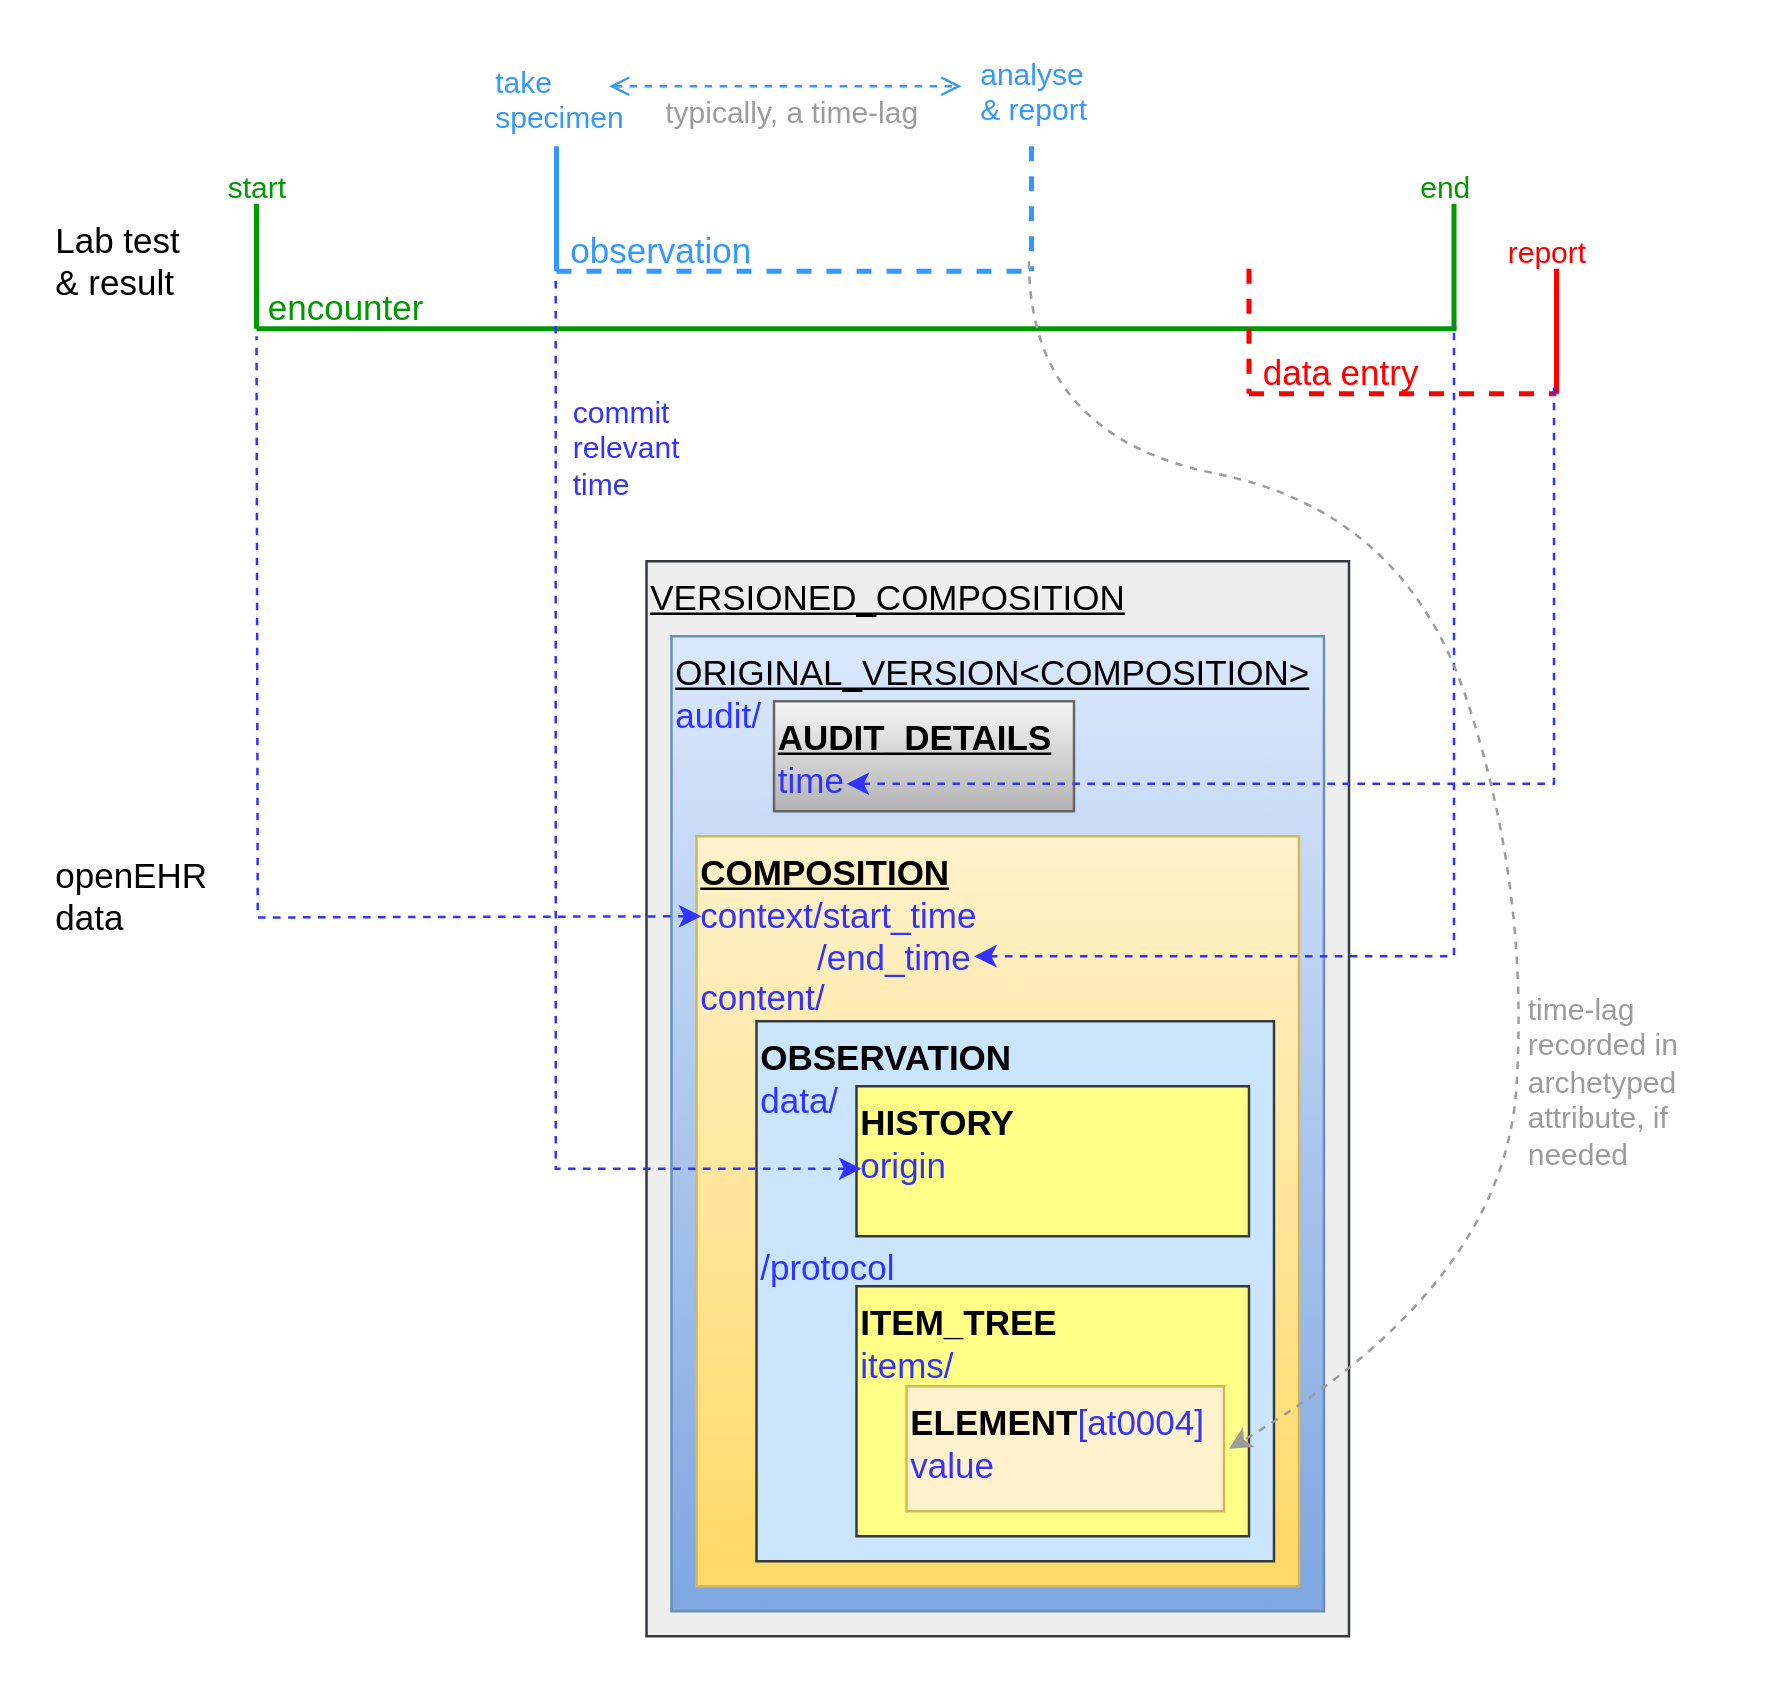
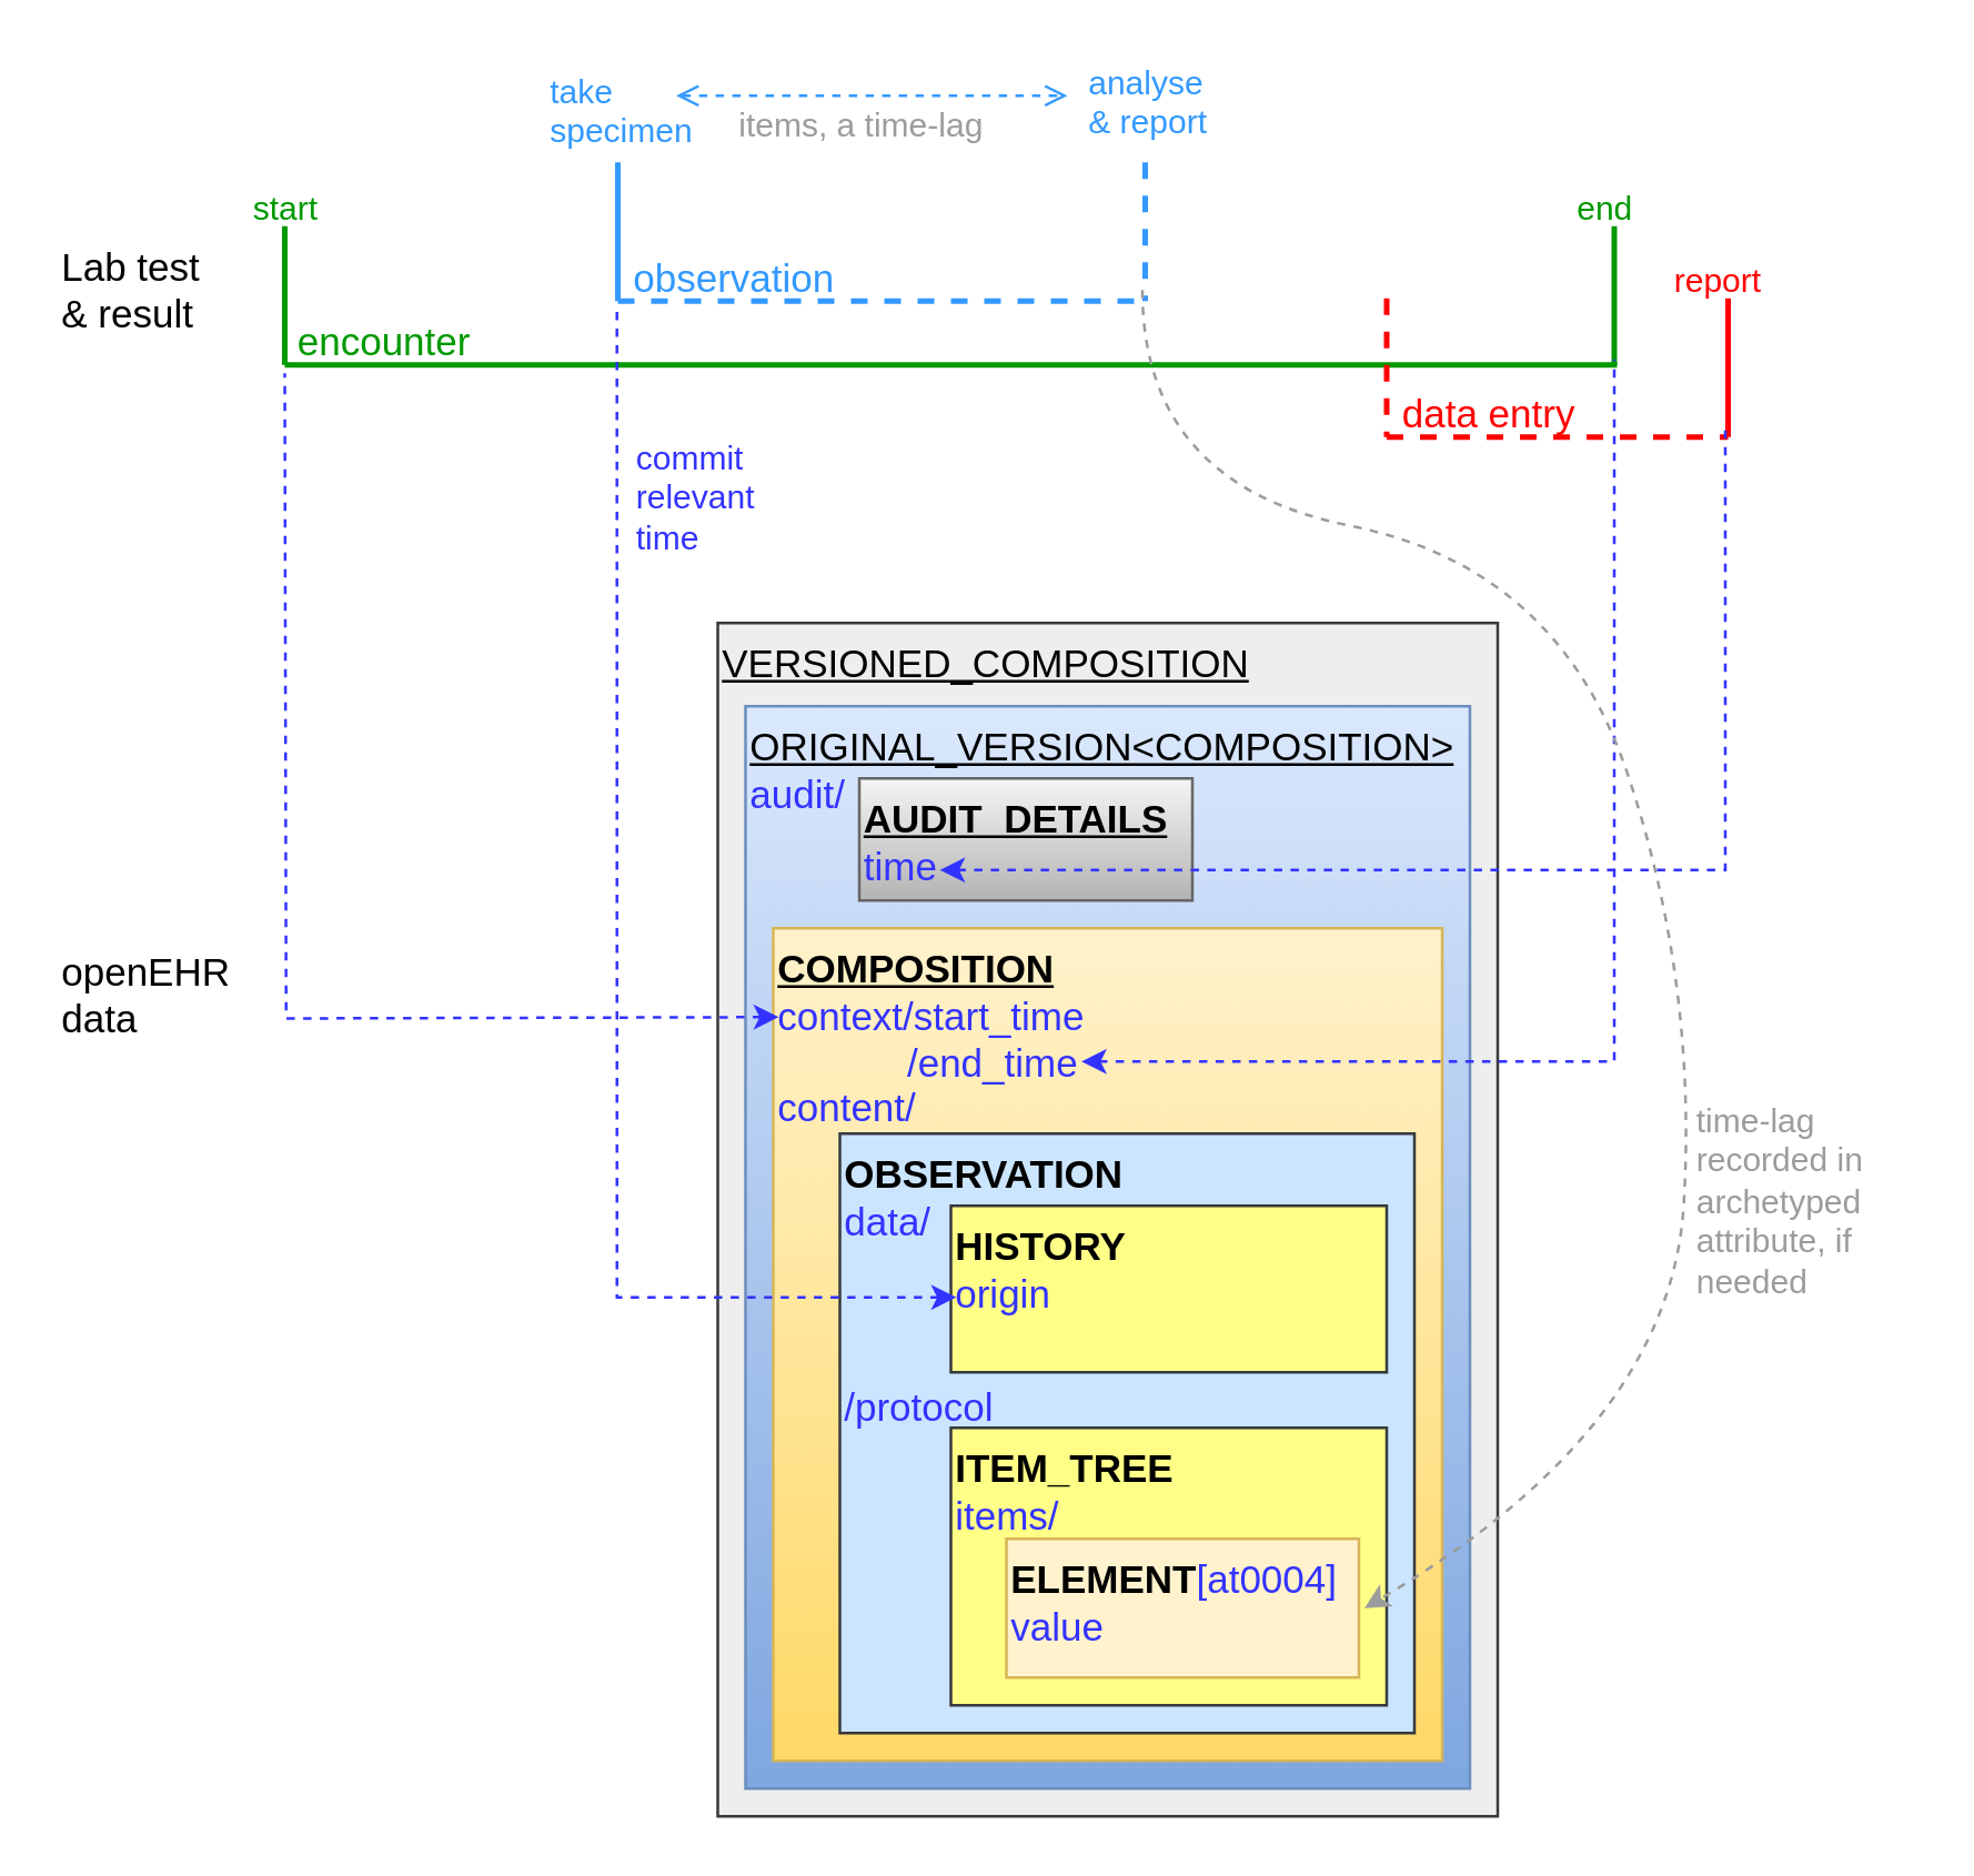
  <mxCell id="0" />
  <mxCell id="1" parent="0" />
  <mxCell id="2" value="&lt;u&gt;&lt;span&gt;VERSIONED_COMPOSITION&lt;/span&gt;&lt;/u&gt;&lt;br&gt;" style="rounded=0;whiteSpace=wrap;html=1;fontSize=14;verticalAlign=top;align=left;fillColor=#eeeeee;strokeColor=#36393d;fontStyle=0" parent="1" vertex="1"><mxGeometry x="258" y="224" width="281" height="430" as="geometry" /></mxCell>
  <mxCell id="3" value="" style="endArrow=none;html=1;strokeColor=#009900;strokeWidth=2;" parent="1" edge="1"><mxGeometry width="50" height="50" relative="1" as="geometry"><mxPoint x="102" y="131" as="sourcePoint" /><mxPoint x="582" y="131" as="targetPoint" /></mxGeometry></mxCell>
  <mxCell id="4" value="" style="endArrow=none;html=1;strokeColor=#009900;strokeWidth=2;" parent="1" edge="1"><mxGeometry width="50" height="50" relative="1" as="geometry"><mxPoint x="102" y="81" as="sourcePoint" /><mxPoint x="102" y="131" as="targetPoint" /></mxGeometry></mxCell>
  <mxCell id="5" value="" style="endArrow=none;html=1;strokeColor=#009900;strokeWidth=2;" parent="1" edge="1"><mxGeometry width="50" height="50" relative="1" as="geometry"><mxPoint x="581" y="81" as="sourcePoint" /><mxPoint x="581" y="131" as="targetPoint" /></mxGeometry></mxCell>
  <mxCell id="6" value="" style="endArrow=none;html=1;strokeColor=#3399FF;dashed=1;strokeWidth=2;" parent="1" edge="1"><mxGeometry width="50" height="50" relative="1" as="geometry"><mxPoint x="222" y="108" as="sourcePoint" /><mxPoint x="412" y="108" as="targetPoint" /></mxGeometry></mxCell>
  <mxCell id="7" value="" style="endArrow=none;html=1;strokeColor=#3399FF;strokeWidth=2;" parent="1" edge="1"><mxGeometry width="50" height="50" relative="1" as="geometry"><mxPoint x="222" y="58" as="sourcePoint" /><mxPoint x="222" y="108" as="targetPoint" /></mxGeometry></mxCell>
  <mxCell id="8" value="" style="endArrow=none;html=1;strokeColor=#3399FF;dashed=1;strokeWidth=2;" parent="1" edge="1"><mxGeometry width="50" height="50" relative="1" as="geometry"><mxPoint x="412" y="58" as="sourcePoint" /><mxPoint x="412" y="108" as="targetPoint" /><Array as="points"><mxPoint x="412" y="88" /></Array></mxGeometry></mxCell>
  <mxCell id="9" value="encounter" style="text;html=1;resizable=0;points=[];autosize=1;align=left;verticalAlign=top;spacingTop=-4;fontColor=#009900;fontSize=14;" parent="1" vertex="1"><mxGeometry x="105" y="112" width="70" height="20" as="geometry" /></mxCell>
  <mxCell id="10" value="observation" style="text;html=1;resizable=0;points=[];autosize=1;align=left;verticalAlign=top;spacingTop=-4;fontColor=#3399FF;fontSize=14;" parent="1" vertex="1"><mxGeometry x="226" y="89" width="80" height="20" as="geometry" /></mxCell>
  <mxCell id="11" value="start" style="text;html=1;resizable=0;points=[];autosize=1;align=left;verticalAlign=top;spacingTop=-4;fontColor=#009900;" parent="1" vertex="1"><mxGeometry x="89" y="65" width="40" height="20" as="geometry" /></mxCell>
  <mxCell id="12" value="end" style="text;html=1;resizable=0;points=[];autosize=1;align=left;verticalAlign=top;spacingTop=-4;fontColor=#009900;" parent="1" vertex="1"><mxGeometry x="566" y="65" width="40" height="20" as="geometry" /></mxCell>
  <mxCell id="13" style="edgeStyle=orthogonalEdgeStyle;rounded=0;orthogonalLoop=1;jettySize=auto;html=1;entryX=0.01;entryY=0.525;entryDx=0;entryDy=0;entryPerimeter=0;dashed=1;startArrow=open;startFill=0;endArrow=open;endFill=0;strokeColor=#3399FF;strokeWidth=1;fontSize=14;fontColor=#000000;" parent="1" edge="1"><mxGeometry relative="1" as="geometry"><mxPoint x="243" y="34" as="sourcePoint" /><mxPoint x="384" y="34" as="targetPoint" /></mxGeometry></mxCell>
  <mxCell id="14" value="take &lt;br&gt;specimen" style="text;html=1;resizable=0;points=[];autosize=1;align=left;verticalAlign=top;spacingTop=-4;fontColor=#3399FF;" parent="1" vertex="1"><mxGeometry x="196" y="23" width="70" height="30" as="geometry" /></mxCell>
  <mxCell id="15" value="analyse&lt;br&gt;&amp;amp; report" style="text;html=1;resizable=0;points=[];autosize=1;align=left;verticalAlign=top;spacingTop=-4;fontColor=#3399FF;" parent="1" vertex="1"><mxGeometry x="390" y="20" width="60" height="30" as="geometry" /></mxCell>
  <mxCell id="16" value="" style="endArrow=none;html=1;strokeColor=#FF0000;strokeWidth=2;dashed=1;" parent="1" edge="1"><mxGeometry width="50" height="50" relative="1" as="geometry"><mxPoint x="499" y="157" as="sourcePoint" /><mxPoint x="622" y="157" as="targetPoint" /></mxGeometry></mxCell>
  <mxCell id="17" value="" style="endArrow=none;html=1;strokeColor=#FF0000;strokeWidth=2;dashed=1;" parent="1" edge="1"><mxGeometry width="50" height="50" relative="1" as="geometry"><mxPoint x="499" y="107" as="sourcePoint" /><mxPoint x="499" y="157" as="targetPoint" /></mxGeometry></mxCell>
  <mxCell id="18" value="" style="endArrow=none;html=1;strokeColor=#FF0000;strokeWidth=2;" parent="1" edge="1"><mxGeometry width="50" height="50" relative="1" as="geometry"><mxPoint x="622" y="107" as="sourcePoint" /><mxPoint x="622" y="157" as="targetPoint" /><Array as="points"><mxPoint x="622" y="137" /></Array></mxGeometry></mxCell>
  <mxCell id="19" value="data entry" style="text;html=1;resizable=0;points=[];autosize=1;align=left;verticalAlign=top;spacingTop=-4;fontColor=#FF0000;fontSize=14;dashed=1;" parent="1" vertex="1"><mxGeometry x="503" y="138" width="80" height="20" as="geometry" /></mxCell>
  <mxCell id="20" value="report" style="text;html=1;resizable=0;points=[];autosize=1;align=left;verticalAlign=top;spacingTop=-4;fontColor=#FF0000;" parent="1" vertex="1"><mxGeometry x="601" y="91" width="50" height="20" as="geometry" /></mxCell>
  <mxCell id="21" value="&lt;span&gt;&lt;u&gt;ORIGINAL_VERSION&amp;lt;COMPOSITION&amp;gt;&lt;/u&gt;&lt;/span&gt;&lt;br&gt;&lt;font color=&quot;#3333ff&quot;&gt;audit/&lt;/font&gt;" style="rounded=0;whiteSpace=wrap;html=1;fontSize=14;verticalAlign=top;align=left;fillColor=#dae8fc;strokeColor=#6c8ebf;gradientColor=#7ea6e0;fontStyle=0" parent="1" vertex="1"><mxGeometry x="268" y="254" width="261" height="390" as="geometry" /></mxCell>
  <mxCell id="22" value="&lt;u style=&quot;font-weight: bold&quot;&gt;COMPOSITION&lt;br&gt;&lt;/u&gt;&lt;font color=&quot;#3333ff&quot;&gt;context/start_time&lt;br&gt;&amp;nbsp; &amp;nbsp; &amp;nbsp; &amp;nbsp; &amp;nbsp; &amp;nbsp; /end_time&lt;br&gt;content/&amp;nbsp;&lt;br&gt;&lt;/font&gt;" style="rounded=0;whiteSpace=wrap;html=1;fontSize=14;verticalAlign=top;align=left;fillColor=#fff2cc;strokeColor=#d6b656;gradientColor=#ffd966;" parent="1" vertex="1"><mxGeometry x="278" y="334" width="241" height="300" as="geometry" /></mxCell>
  <mxCell id="23" value="&lt;u&gt;AUDIT_DETAILS&lt;/u&gt;&lt;br&gt;&lt;span style=&quot;font-weight: normal&quot;&gt;&lt;font color=&quot;#3333ff&quot;&gt;time&lt;/font&gt;&lt;/span&gt;" style="rounded=0;whiteSpace=wrap;html=1;fontSize=14;verticalAlign=top;align=left;fillColor=#f5f5f5;strokeColor=#666666;gradientColor=#b3b3b3;fontStyle=1" parent="1" vertex="1"><mxGeometry x="309" y="280" width="120" height="44" as="geometry" /></mxCell>
  <mxCell id="24" value="&lt;b&gt;OBSERVATION&lt;/b&gt;&lt;br&gt;&lt;font color=&quot;#3333ff&quot;&gt;data/&lt;br&gt;&lt;br&gt;&lt;br&gt;&lt;br&gt;/protocol&lt;br&gt;&lt;br&gt;&lt;/font&gt;" style="rounded=0;whiteSpace=wrap;html=1;fontSize=14;verticalAlign=top;align=left;fillColor=#cce5ff;strokeColor=#36393d;" parent="1" vertex="1"><mxGeometry x="302" y="408" width="207" height="216" as="geometry" /></mxCell>
  <mxCell id="25" value="&lt;b&gt;HISTORY&lt;/b&gt;&lt;br&gt;&lt;font color=&quot;#3333ff&quot;&gt;origin&lt;/font&gt;" style="rounded=0;whiteSpace=wrap;html=1;fontSize=14;verticalAlign=top;align=left;fillColor=#ffff88;strokeColor=#36393d;" parent="1" vertex="1"><mxGeometry x="342" y="434" width="157" height="60" as="geometry" /></mxCell>
  <mxCell id="26" value="Lab test &lt;br&gt;&amp;amp; result" style="text;html=1;resizable=0;points=[];autosize=1;align=left;verticalAlign=top;spacingTop=-4;fontSize=14;fontColor=#000000;" parent="1" vertex="1"><mxGeometry x="20" y="85" width="70" height="40" as="geometry" /></mxCell>
  <mxCell id="27" value="openEHR&lt;br&gt;data" style="text;html=1;resizable=0;points=[];autosize=1;align=left;verticalAlign=top;spacingTop=-4;fontSize=14;fontColor=#000000;" parent="1" vertex="1"><mxGeometry x="20" y="339" width="80" height="40" as="geometry" /></mxCell>
  <mxCell id="28" style="edgeStyle=orthogonalEdgeStyle;rounded=0;orthogonalLoop=1;jettySize=auto;html=1;entryX=-0.029;entryY=1.125;entryDx=0;entryDy=0;entryPerimeter=0;strokeColor=#3333FF;strokeWidth=1;fontSize=14;fontColor=#000000;exitX=0.012;exitY=0.169;exitDx=0;exitDy=0;exitPerimeter=0;dashed=1;endArrow=none;endFill=0;startArrow=classic;startFill=1;" parent="1" edge="1"><mxGeometry relative="1" as="geometry"><mxPoint x="280" y="366" as="sourcePoint" /><mxPoint x="102" y="134" as="targetPoint" /></mxGeometry></mxCell>
  <mxCell id="29" style="edgeStyle=orthogonalEdgeStyle;rounded=0;orthogonalLoop=1;jettySize=auto;html=1;strokeColor=#3333FF;strokeWidth=1;fontSize=14;fontColor=#000000;dashed=1;endArrow=none;endFill=0;startArrow=classic;startFill=1;" parent="1" edge="1"><mxGeometry relative="1" as="geometry"><mxPoint x="389" y="382" as="sourcePoint" /><mxPoint x="581" y="129" as="targetPoint" /><Array as="points"><mxPoint x="581" y="382" /></Array></mxGeometry></mxCell>
  <mxCell id="30" style="edgeStyle=orthogonalEdgeStyle;rounded=0;orthogonalLoop=1;jettySize=auto;html=1;strokeColor=#3333FF;strokeWidth=1;fontSize=14;fontColor=#000000;dashed=1;endArrow=none;endFill=0;startArrow=classic;startFill=1;" parent="1" edge="1"><mxGeometry relative="1" as="geometry"><mxPoint x="338" y="313" as="sourcePoint" /><mxPoint x="621" y="154" as="targetPoint" /><Array as="points"><mxPoint x="621" y="313" /></Array></mxGeometry></mxCell>
  <mxCell id="31" style="edgeStyle=orthogonalEdgeStyle;rounded=0;orthogonalLoop=1;jettySize=auto;html=1;strokeColor=#3333FF;strokeWidth=1;fontSize=14;fontColor=#000000;exitX=0;exitY=0.75;exitDx=0;exitDy=0;dashed=1;endArrow=none;endFill=0;startArrow=classic;startFill=1;entryX=-0.054;entryY=1.043;entryDx=0;entryDy=0;entryPerimeter=0;" parent="1" target="10" edge="1"><mxGeometry relative="1" as="geometry"><mxPoint x="344" y="467" as="sourcePoint" /><mxPoint x="199" y="105" as="targetPoint" /><Array as="points"><mxPoint x="221" y="467" /></Array></mxGeometry></mxCell>
  <mxCell id="32" value="&lt;b&gt;ITEM_TREE&lt;/b&gt;&lt;br&gt;&lt;font color=&quot;#3333ff&quot;&gt;items/&lt;/font&gt;" style="rounded=0;whiteSpace=wrap;html=1;fontSize=14;verticalAlign=top;align=left;fillColor=#ffff88;strokeColor=#36393d;" parent="1" vertex="1"><mxGeometry x="342" y="514" width="157" height="100" as="geometry" /></mxCell>
  <mxCell id="33" value="&lt;b&gt;ELEMENT&lt;/b&gt;&lt;font color=&quot;#3333ff&quot;&gt;[at0004]&lt;/font&gt;&lt;br&gt;&lt;font color=&quot;#3333ff&quot;&gt;value&lt;/font&gt;" style="rounded=0;whiteSpace=wrap;html=1;fontSize=14;verticalAlign=top;align=left;fillColor=#fff2cc;strokeColor=#d6b656;" parent="1" vertex="1"><mxGeometry x="362" y="554" width="127" height="50" as="geometry" /></mxCell>
- <mxCell id="34" value="typically, a time-lag" style="text;html=1;resizable=0;points=[];autosize=1;align=left;verticalAlign=top;spacingTop=-4;fontSize=12;fontColor=#9C9C9C;" parent="1" vertex="1"><mxGeometry x="263.5" y="35" width="120" height="20" as="geometry" /></mxCell>
+ <mxCell id="34" value="items, a time-lag" style="text;html=1;resizable=0;points=[];autosize=1;align=left;verticalAlign=top;spacingTop=-4;fontSize=12;fontColor=#9C9C9C;" parent="1" vertex="1"><mxGeometry x="263.5" y="35" width="120" height="20" as="geometry" /></mxCell>
  <mxCell id="35" value="" style="curved=1;endArrow=classic;html=1;dashed=1;strokeColor=#9C9C9C;strokeWidth=1;fontSize=12;fontColor=#9C9C9C;entryX=1;entryY=0.5;entryDx=0;entryDy=0;" parent="1" edge="1"><mxGeometry width="50" height="50" relative="1" as="geometry"><mxPoint x="411" y="104" as="sourcePoint" /><mxPoint x="491" y="579" as="targetPoint" /><Array as="points"><mxPoint x="411" y="174" /><mxPoint x="561" y="204" /><mxPoint x="611" y="354" /><mxPoint x="601" y="514" /></Array></mxGeometry></mxCell>
  <mxCell id="36" value="time-lag&lt;br&gt;recorded in&lt;br&gt;archetyped&lt;br&gt;attribute, if&lt;br&gt;needed" style="text;html=1;resizable=0;points=[];autosize=1;align=left;verticalAlign=top;spacingTop=-4;fontSize=12;fontColor=#9C9C9C;" parent="1" vertex="1"><mxGeometry x="609" y="394" width="80" height="70" as="geometry" /></mxCell>
  <mxCell id="37" value="commit &lt;br&gt;relevant &lt;br&gt;time" style="text;html=1;resizable=0;points=[];autosize=1;align=left;verticalAlign=top;spacingTop=-4;fontSize=12;fontColor=#3333FF;" parent="1" vertex="1"><mxGeometry x="226.5" y="155" width="60" height="40" as="geometry" /></mxCell>
